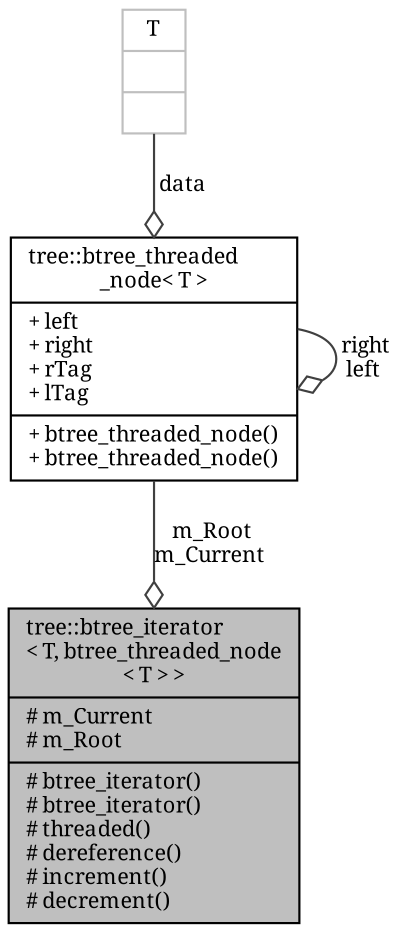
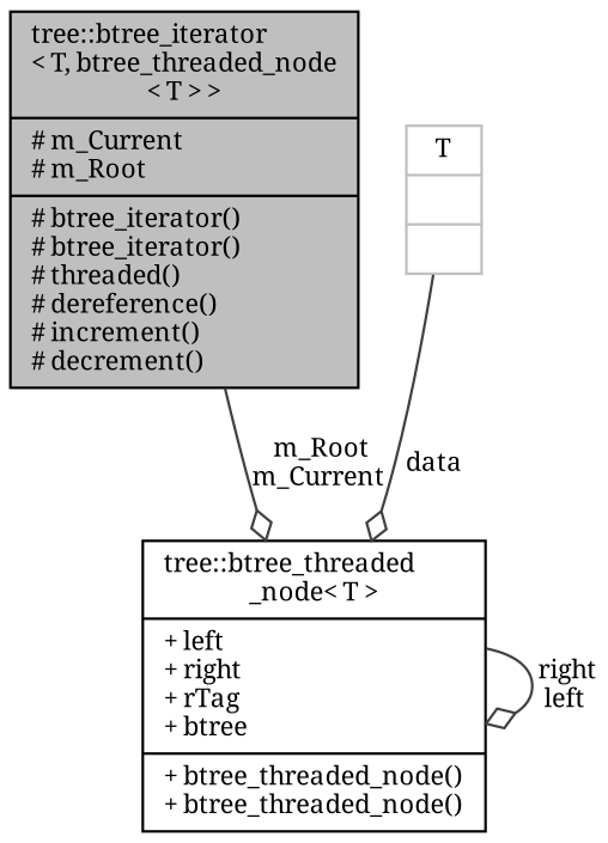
  digraph {
    fontname="Noto Serif"
    node [color=black fillcolor=white fontname="Noto Serif" fontsize=10 shape=record style=filled]
    edge [arrowhead=odiamond color=grey25 fontname="Noto Serif" fontsize=10 labelfontname=Helvetica labelfontsize=10 style=solid]
    n1 [fillcolor=grey75 fontcolor=black height=0.2 label="{tree::btree_iterator\l\< T, btree_threaded_node\l\< T \> \>\n|# m_Current\l# m_Root\l|# btree_iterator()\l# btree_iterator()\l# threaded()\l# dereference()\l# increment()\l# decrement()\l}" width=0.4]
-   n2 [height=0.2 label="{tree::btree_threaded\l_node\< T \>\n|+ left\l+ right\l+ rTag\l+ lTag\l|+ btree_threaded_node()\l+ btree_threaded_node()\l}" width=0.4]
+   n2 [height=0.2 label="{tree::btree_threaded\l_node\< T \>\n|+ left\l+ right\l+ rTag\l+ btree\l|+ btree_threaded_node()\l+ btree_threaded_node()\l}" width=0.4]
    n3 [color=grey75 height=0.2 label="{T\n||}" width=0.4]
-   n2 -> n1 [label=" m_Root\nm_Current"]
+   n1 -> n2 [label=" m_Root\nm_Current"]
    n2 -> n2 [label=" right\nleft"]
    n3 -> n2 [label=" data"]
  }
